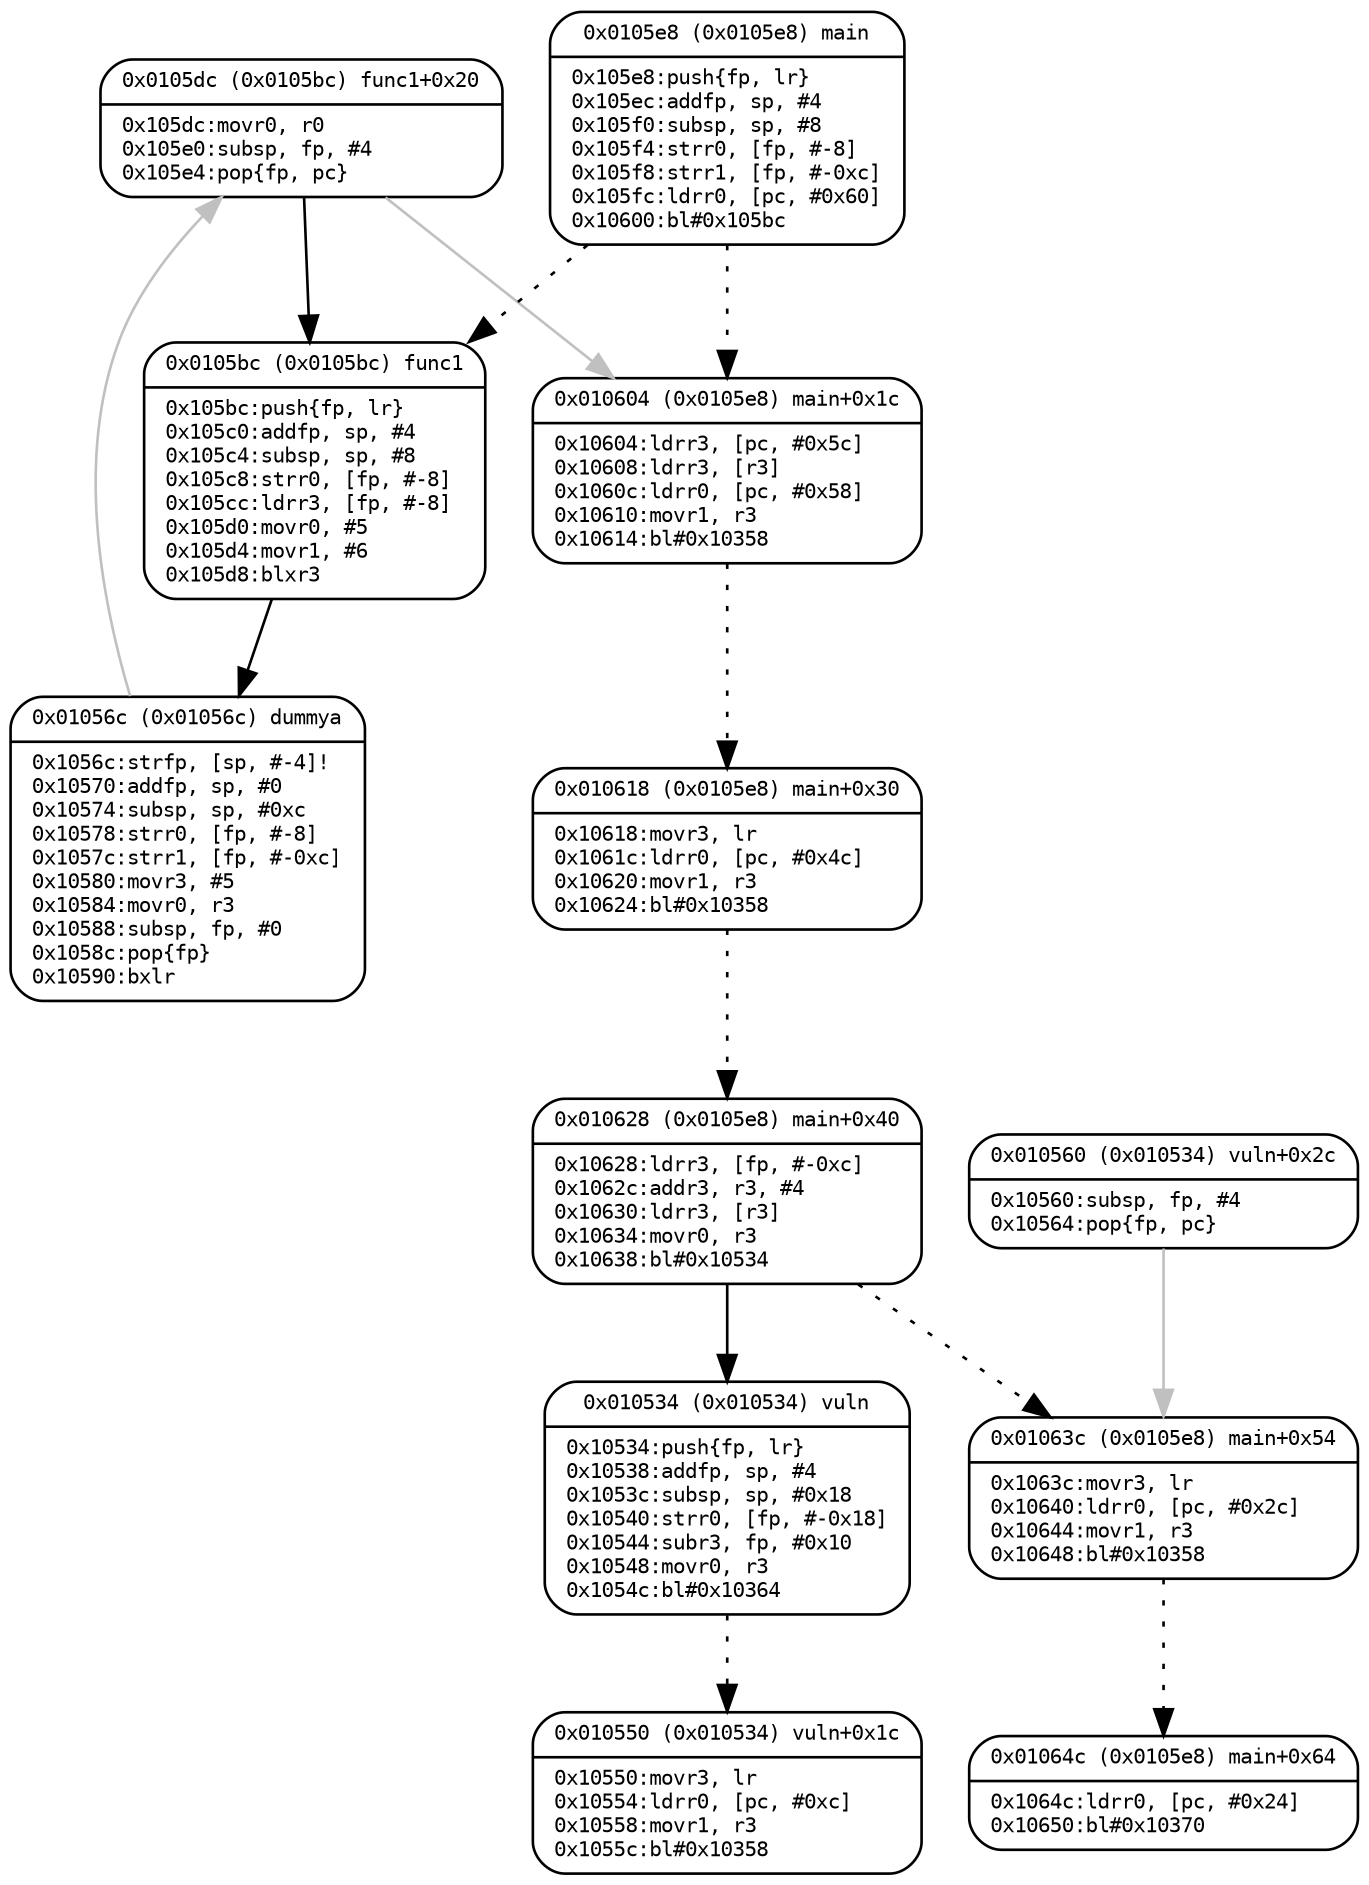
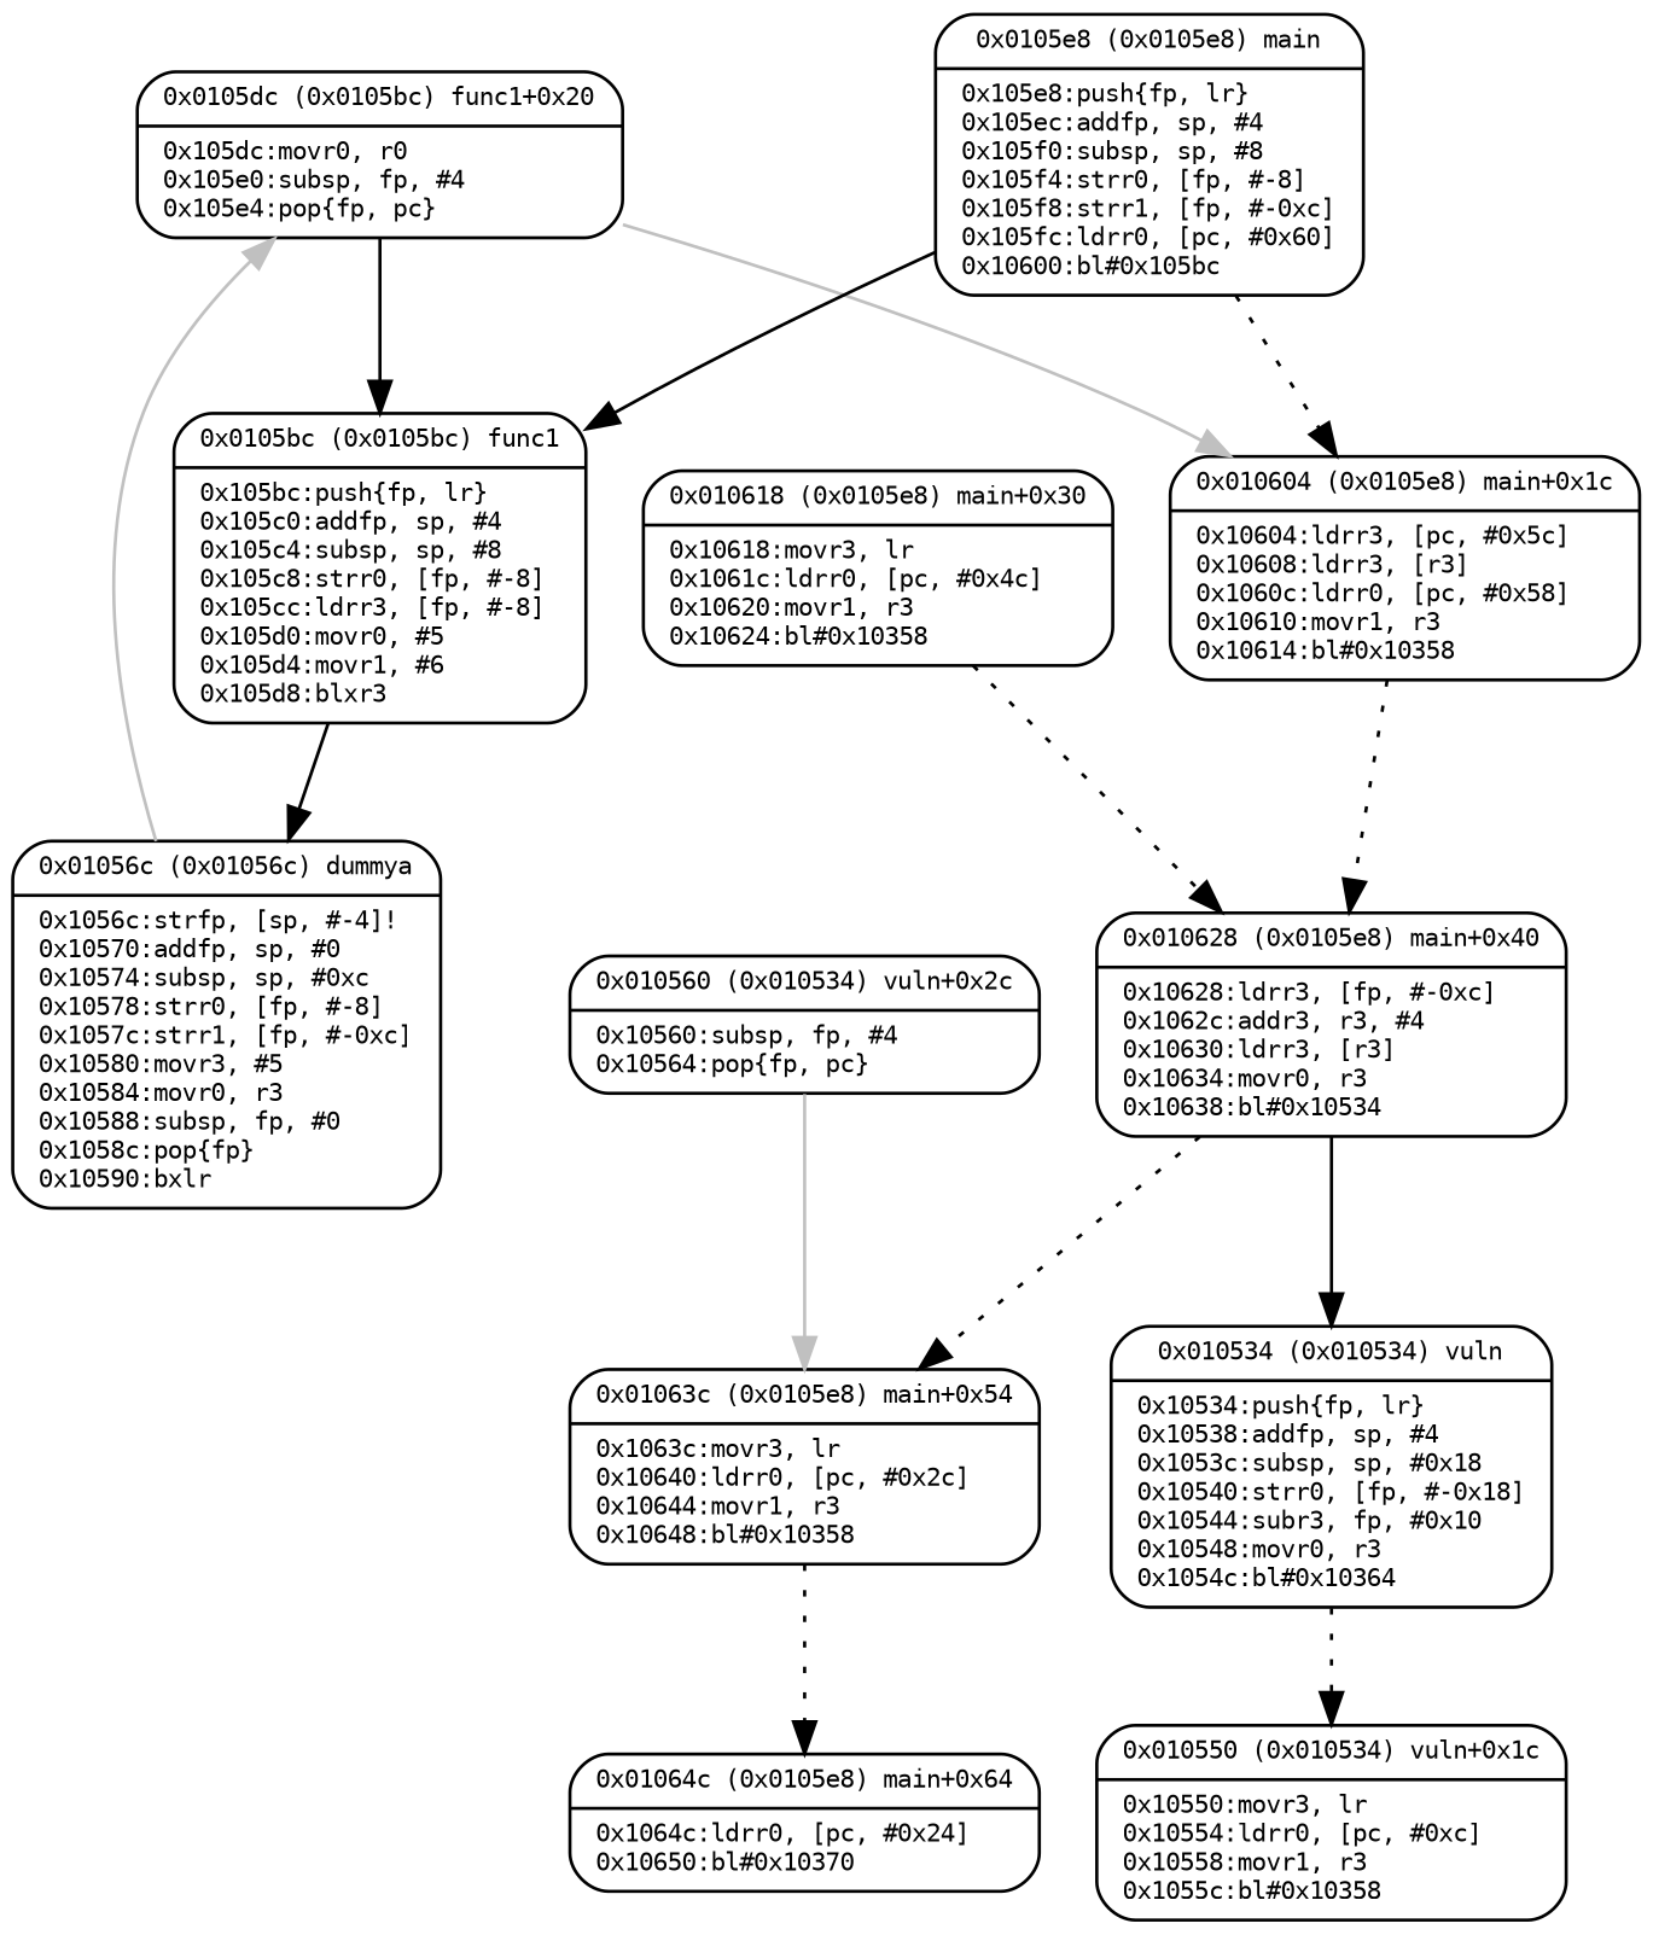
  digraph {
    rankdir=TB
    node [fontname=monospace fontsize=8.0 penwidth=1 shape=Mrecord]
    edge [color=black fontname=monospace fontsize=8.0 penwidth=1 style=solid]
    n1 [label="{<f0> 0x010534 (0x010534) vuln | 0x10534&#58;	push	&#123;fp, lr&#125;\l0x10538&#58;	add	fp, sp, &#35;4\l0x1053c&#58;	sub	sp, sp, &#35;0x18\l0x10540&#58;	str	r0, [fp, &#35;-0x18]\l0x10544&#58;	sub	r3, fp, &#35;0x10\l0x10548&#58;	mov	r0, r3\l0x1054c&#58;	bl	&#35;0x10364\l}}"]
    n2 [label="{<f0> 0x010550 (0x010534) vuln+0x1c | 0x10550&#58;	mov	r3, lr\l0x10554&#58;	ldr	r0, [pc, &#35;0xc]\l0x10558&#58;	mov	r1, r3\l0x1055c&#58;	bl	&#35;0x10358\l}}"]
    n3 [label="{<f0> 0x010560 (0x010534) vuln+0x2c | 0x10560&#58;	sub	sp, fp, &#35;4\l0x10564&#58;	pop	&#123;fp, pc&#125;\l}}"]
    n4 [label="{<f0> 0x01063c (0x0105e8) main+0x54 | 0x1063c&#58;	mov	r3, lr\l0x10640&#58;	ldr	r0, [pc, &#35;0x2c]\l0x10644&#58;	mov	r1, r3\l0x10648&#58;	bl	&#35;0x10358\l}}"]
    n5 [label="{<f0> 0x01064c (0x0105e8) main+0x64 | 0x1064c&#58;	ldr	r0, [pc, &#35;0x24]\l0x10650&#58;	bl	&#35;0x10370\l}}"]
    n6 [label="{<f0> 0x01056c (0x01056c) dummya | 0x1056c&#58;	str	fp, [sp, &#35;-4]&#33;\l0x10570&#58;	add	fp, sp, &#35;0\l0x10574&#58;	sub	sp, sp, &#35;0xc\l0x10578&#58;	str	r0, [fp, &#35;-8]\l0x1057c&#58;	str	r1, [fp, &#35;-0xc]\l0x10580&#58;	mov	r3, &#35;5\l0x10584&#58;	mov	r0, r3\l0x10588&#58;	sub	sp, fp, &#35;0\l0x1058c&#58;	pop	&#123;fp&#125;\l0x10590&#58;	bx	lr\l}}"]
    n7 [label="{<f0> 0x0105dc (0x0105bc) func1+0x20 | 0x105dc&#58;	mov	r0, r0\l0x105e0&#58;	sub	sp, fp, &#35;4\l0x105e4&#58;	pop	&#123;fp, pc&#125;\l}}"]
    n8 [label="{<f0> 0x0105bc (0x0105bc) func1 | 0x105bc&#58;	push	&#123;fp, lr&#125;\l0x105c0&#58;	add	fp, sp, &#35;4\l0x105c4&#58;	sub	sp, sp, &#35;8\l0x105c8&#58;	str	r0, [fp, &#35;-8]\l0x105cc&#58;	ldr	r3, [fp, &#35;-8]\l0x105d0&#58;	mov	r0, &#35;5\l0x105d4&#58;	mov	r1, &#35;6\l0x105d8&#58;	blx	r3\l}}"]
    n9 [label="{<f0> 0x010604 (0x0105e8) main+0x1c | 0x10604&#58;	ldr	r3, [pc, &#35;0x5c]\l0x10608&#58;	ldr	r3, [r3]\l0x1060c&#58;	ldr	r0, [pc, &#35;0x58]\l0x10610&#58;	mov	r1, r3\l0x10614&#58;	bl	&#35;0x10358\l}}"]
    n10 [label="{<f0> 0x010618 (0x0105e8) main+0x30 | 0x10618&#58;	mov	r3, lr\l0x1061c&#58;	ldr	r0, [pc, &#35;0x4c]\l0x10620&#58;	mov	r1, r3\l0x10624&#58;	bl	&#35;0x10358\l}}"]
    n11 [label="{<f0> 0x0105e8 (0x0105e8) main | 0x105e8&#58;	push	&#123;fp, lr&#125;\l0x105ec&#58;	add	fp, sp, &#35;4\l0x105f0&#58;	sub	sp, sp, &#35;8\l0x105f4&#58;	str	r0, [fp, &#35;-8]\l0x105f8&#58;	str	r1, [fp, &#35;-0xc]\l0x105fc&#58;	ldr	r0, [pc, &#35;0x60]\l0x10600&#58;	bl	&#35;0x105bc\l}}"]
    n12 [label="{<f0> 0x010628 (0x0105e8) main+0x40 | 0x10628&#58;	ldr	r3, [fp, &#35;-0xc]\l0x1062c&#58;	add	r3, r3, &#35;4\l0x10630&#58;	ldr	r3, [r3]\l0x10634&#58;	mov	r0, r3\l0x10638&#58;	bl	&#35;0x10534\l}}"]
    n1 -> n2 [style=dotted]
    n3 -> n4 [color=grey]
    n4 -> n5 [style=dotted]
    n6 -> n7 [color=grey]
    n7 -> n8
    n7 -> n9 [color=grey]
    n8 -> n6
-   n9 -> n10 [style=dotted]
+   n9 -> n12 [style=dotted]
    n10 -> n12 [style=dotted]
-   n11 -> n8 [style=dotted]
+   n11 -> n8
    n11 -> n9 [style=dotted]
    n12 -> n1
    n12 -> n4 [style=dotted]
  }
